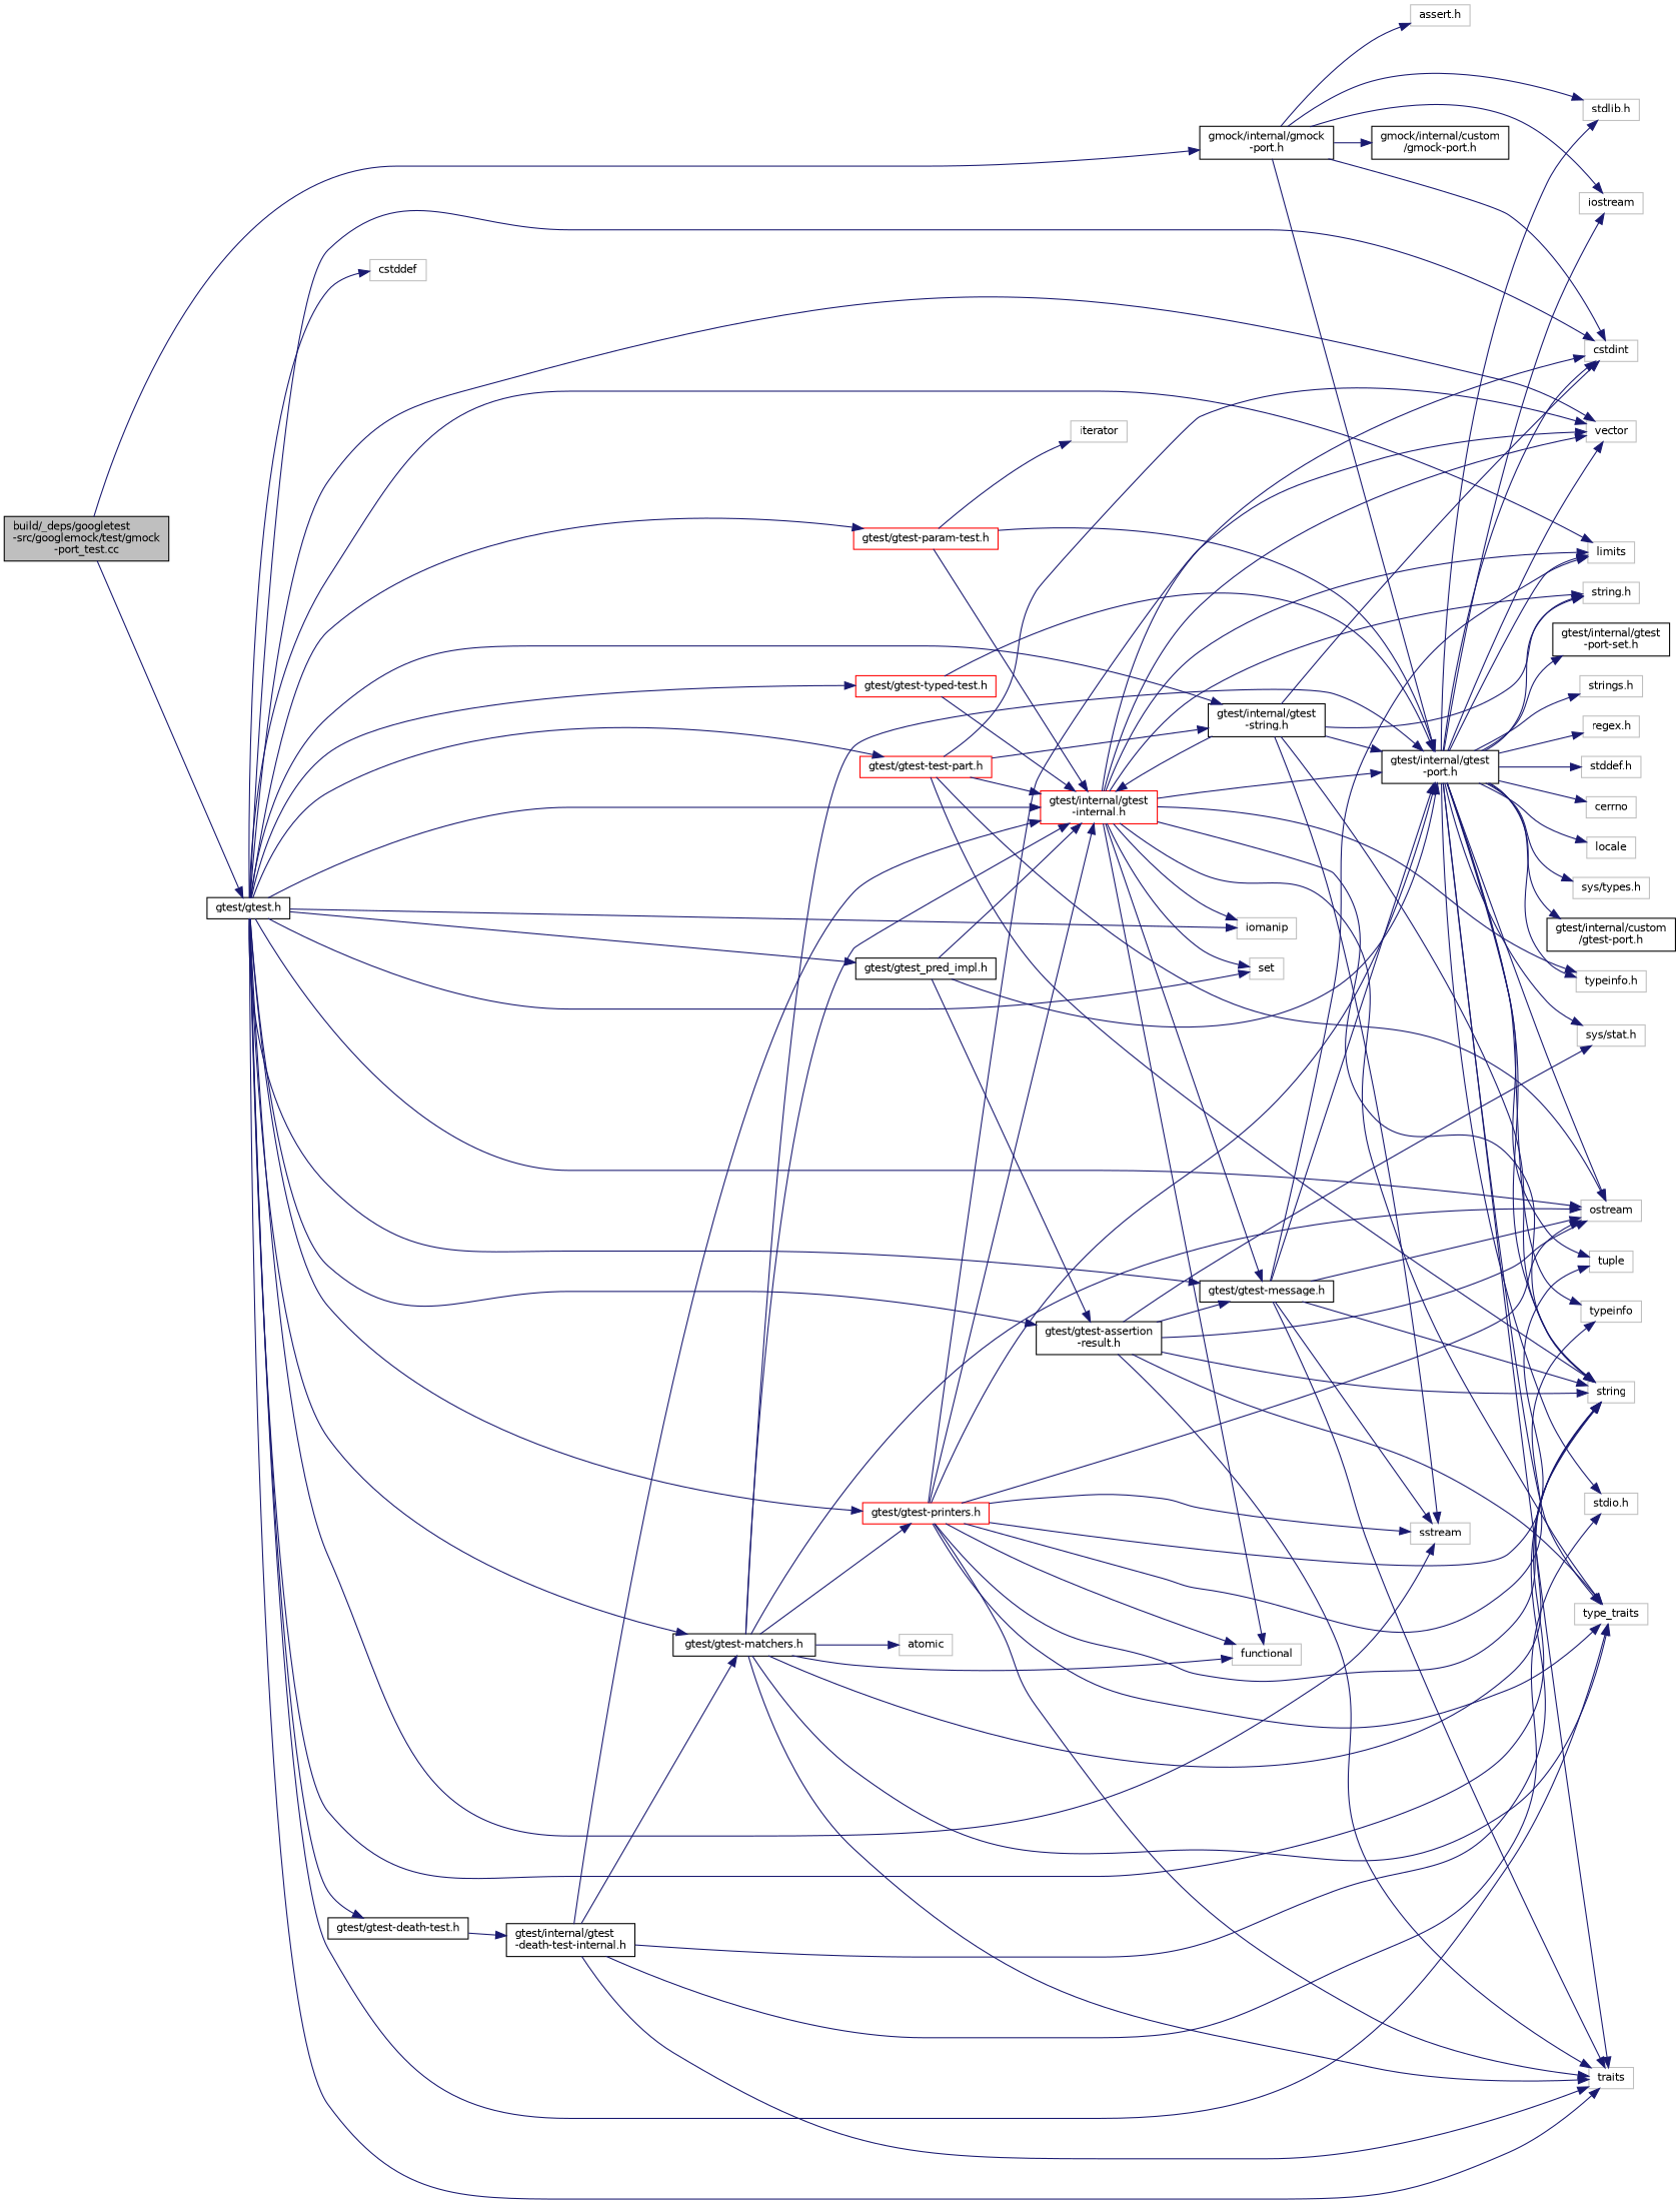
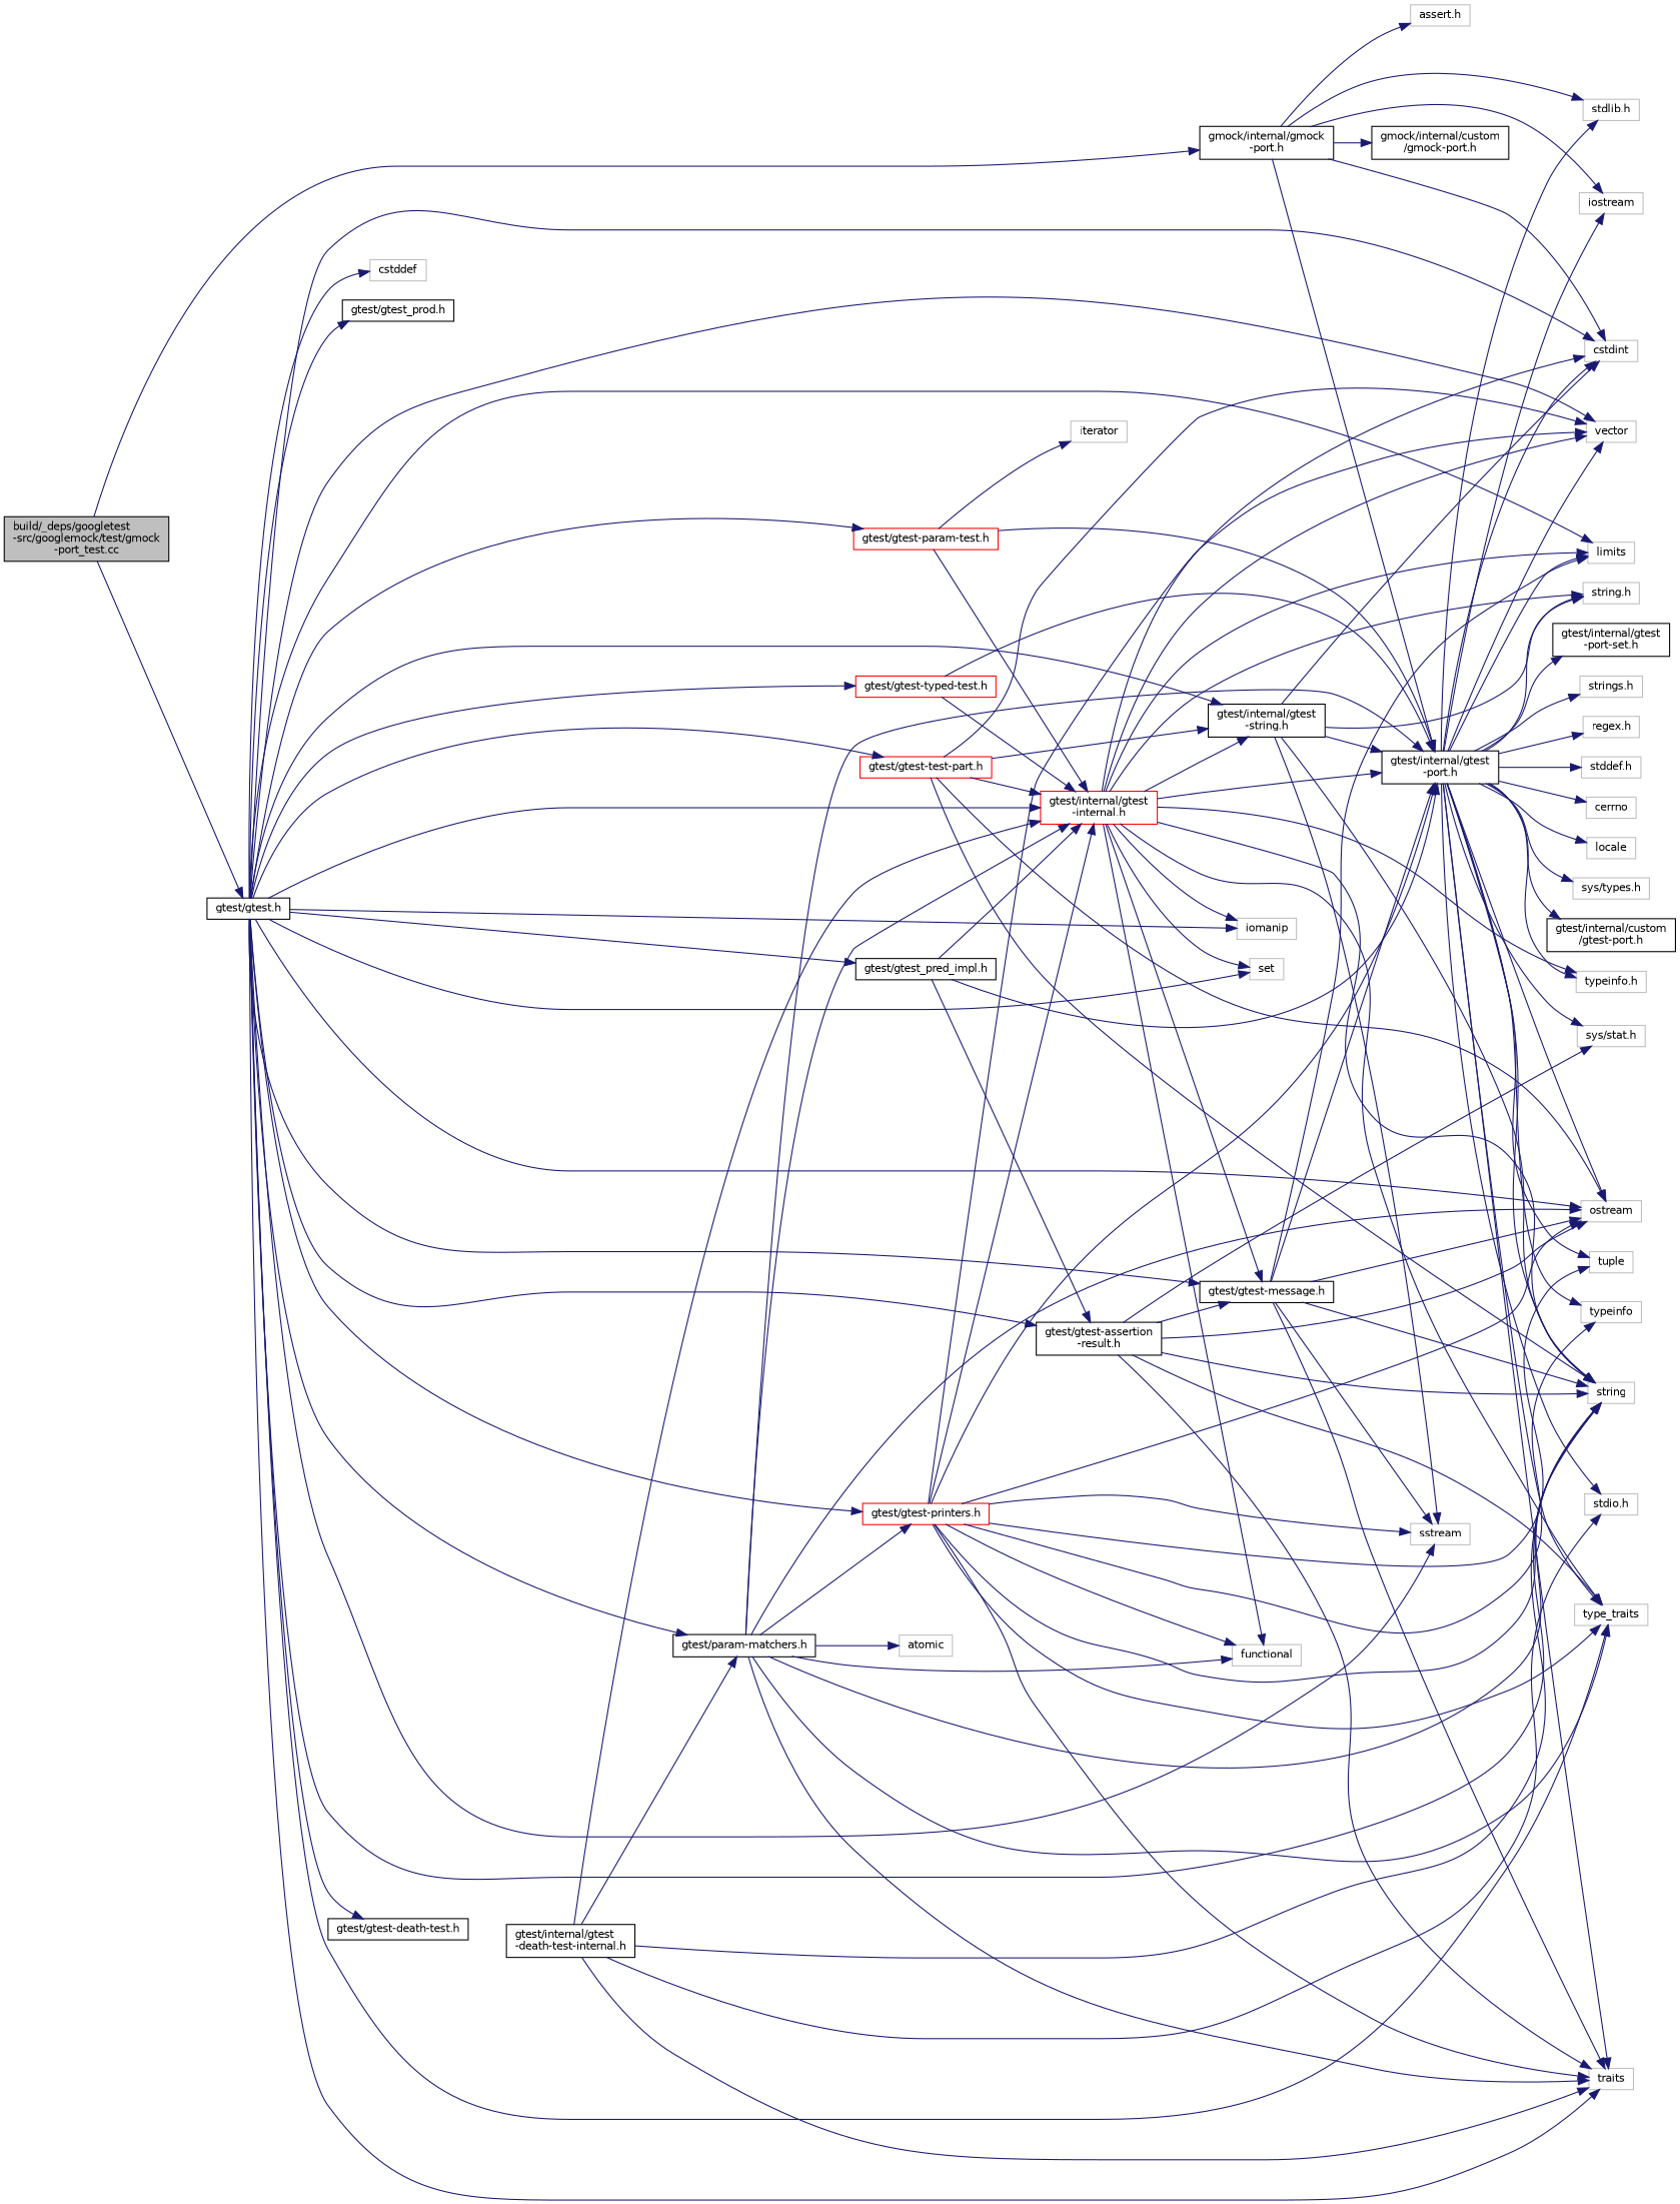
  digraph {
    rankdir=LR
    node [color=grey75 fillcolor=white fontname=Helvetica fontsize=10 shape=record style=filled]
    edge [color=midnightblue fontname=Helvetica fontsize=10 labelfontname=Helvetica labelfontsize=10 style=solid]
    n1 [color=black fillcolor=grey75 fontcolor=black height=0.2 label="build/_deps/googletest\l-src/googlemock/test/gmock\l-port_test.cc" width=0.4]
    n2 [color=black height=0.2 label="gmock/internal/gmock\l-port.h" width=0.4]
    n3 [color=black height=0.2 label="gtest/gtest.h" width=0.4]
    n4 [height=0.2 label="assert.h" width=0.4]
    n5 [height=0.2 label="stdlib.h" width=0.4]
    n6 [height=0.2 label=cstdint width=0.4]
    n7 [height=0.2 label=iostream width=0.4]
    n8 [color=black height=0.2 label="gmock/internal/custom\l/gmock-port.h" width=0.4]
    n9 [color=black height=0.2 label="gtest/internal/gtest\l-port.h" width=0.4]
    n10 [height=0.2 label=limits width=0.4]
    n11 [height=0.2 label=traits width=0.4]
    n12 [height=0.2 label=ostream width=0.4]
    n13 [height=0.2 label=string width=0.4]
    n14 [height=0.2 label=type_traits width=0.4]
    n15 [height=0.2 label=vector width=0.4]
    n16 [height=0.2 label=cstddef width=0.4]
    n17 [height=0.2 label=iomanip width=0.4]
    n18 [height=0.2 label=set width=0.4]
    n19 [height=0.2 label=sstream width=0.4]
    n20 [color=black height=0.2 label="gtest/gtest-assertion\l-result.h" width=0.4]
    n21 [color=black height=0.2 label="gtest/gtest-message.h" width=0.4]
    n22 [color=black height=0.2 label="gtest/gtest-death-test.h" width=0.4]
-   n23 [color=black height=0.2 label="gtest/gtest-matchers.h" width=0.4]
+   n23 [color=black height=0.2 label="gtest/param-matchers.h" width=0.4]
    n24 [color=red height=0.2 label="gtest/gtest-printers.h" width=0.4]
    n25 [color=red height=0.2 label="gtest/internal/gtest\l-internal.h" width=0.4]
    n26 [color=black height=0.2 label="gtest/internal/gtest\l-string.h" width=0.4]
    n27 [color=red height=0.2 label="gtest/gtest-param-test.h" width=0.4]
    n28 [color=red height=0.2 label="gtest/gtest-test-part.h" width=0.4]
    n29 [color=red height=0.2 label="gtest/gtest-typed-test.h" width=0.4]
    n30 [color=black height=0.2 label="gtest/gtest_pred_impl.h" width=0.4]
+   n31 [color=black height=0.2 label="gtest/gtest_prod.h" width=0.4]
    n32 [height=0.2 label="typeinfo.h" width=0.4]
    n33 [height=0.2 label="stddef.h" width=0.4]
    n34 [height=0.2 label="stdio.h" width=0.4]
    n35 [height=0.2 label="string.h" width=0.4]
    n36 [height=0.2 label=cerrno width=0.4]
    n37 [height=0.2 label=locale width=0.4]
    n38 [height=0.2 label=tuple width=0.4]
    n39 [height=0.2 label="sys/stat.h" width=0.4]
    n40 [height=0.2 label="sys/types.h" width=0.4]
    n41 [color=black height=0.2 label="gtest/internal/custom\l/gtest-port.h" width=0.4]
    n42 [color=black height=0.2 label="gtest/internal/gtest\l-port-set.h" width=0.4]
    n43 [height=0.2 label="strings.h" width=0.4]
    n44 [height=0.2 label="regex.h" width=0.4]
    n45 [height=0.2 label=typeinfo width=0.4]
    n46 [color=black height=0.2 label="gtest/internal/gtest\l-death-test-internal.h" width=0.4]
    n47 [height=0.2 label=atomic width=0.4]
    n48 [height=0.2 label=functional width=0.4]
    n49 [height=0.2 label=iterator width=0.4]
    n1 -> n2
    n1 -> n3
    n2 -> n4
    n2 -> n5
    n2 -> n6
    n2 -> n7
    n2 -> n8
    n2 -> n9
    n3 -> n6
    n3 -> n10
    n3 -> n11
    n3 -> n12
    n3 -> n13
    n3 -> n14
    n3 -> n15
    n3 -> n16
    n3 -> n17
    n3 -> n18
    n3 -> n19
    n3 -> n20
    n3 -> n21
    n3 -> n22
    n3 -> n23
    n3 -> n24
    n3 -> n25
    n3 -> n26
    n3 -> n27
    n3 -> n28
    n3 -> n29
    n3 -> n30
+   n3 -> n31
    n9 -> n5
    n9 -> n6
    n9 -> n7
    n9 -> n10
    n9 -> n11
    n9 -> n12
    n9 -> n13
    n9 -> n14
    n9 -> n15
    n9 -> n32
    n9 -> n33
    n9 -> n34
    n9 -> n35
    n9 -> n36
    n9 -> n37
    n9 -> n38
    n9 -> n39
    n9 -> n40
    n9 -> n41
    n9 -> n42
    n9 -> n43
    n9 -> n44
    n9 -> n45
    n20 -> n11
    n20 -> n12
    n20 -> n13
    n20 -> n14
    n20 -> n21
    n20 -> n39
    n21 -> n9
    n21 -> n10
    n21 -> n11
    n21 -> n12
    n21 -> n13
    n21 -> n19
-   n22 -> n46
    n23 -> n9
    n23 -> n11
    n23 -> n12
    n23 -> n13
    n23 -> n14
    n23 -> n24
    n23 -> n25
    n23 -> n47
    n23 -> n48
    n24 -> n9
    n24 -> n11
    n24 -> n12
    n24 -> n13
    n24 -> n14
    n24 -> n15
    n24 -> n19
    n24 -> n25
    n24 -> n38
    n24 -> n45
    n24 -> n48
    n25 -> n6
    n25 -> n9
    n25 -> n10
    n25 -> n13
    n25 -> n14
    n25 -> n15
    n25 -> n17
    n25 -> n18
    n25 -> n21
-   n26 -> n25
+   n25 -> n26
    n25 -> n32
    n25 -> n35
    n25 -> n48
    n26 -> n6
    n26 -> n9
    n26 -> n13
    n26 -> n19
    n26 -> n35
    n27 -> n9
    n27 -> n25
    n27 -> n49
    n28 -> n12
    n28 -> n13
    n28 -> n15
    n28 -> n25
    n28 -> n26
    n29 -> n9
    n29 -> n25
    n30 -> n9
    n30 -> n20
    n30 -> n25
    n46 -> n11
    n46 -> n13
    n46 -> n23
    n46 -> n25
    n46 -> n34
  }
